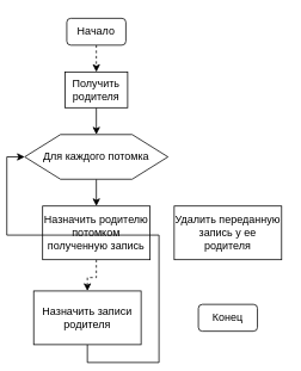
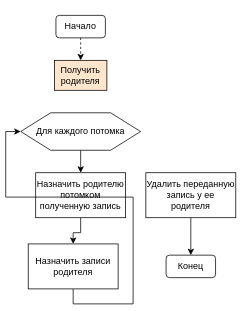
  <mxCell id="0" />
  <mxCell id="1" parent="0" />
  <mxCell id="2" style="edgeStyle=orthogonalEdgeStyle;rounded=0;orthogonalLoop=1;jettySize=auto;html=1;exitX=0.5;exitY=1;exitDx=0;exitDy=0;entryX=0.5;entryY=0;entryDx=0;entryDy=0;dashed=1;" edge="1" parent="1" source="3" target="6"><mxGeometry relative="1" as="geometry" /></mxCell>
  <mxCell id="3" value="Начало" style="rounded=1;whiteSpace=wrap;html=1;" vertex="1" parent="1"><mxGeometry x="67" y="20" width="66" height="30" as="geometry" /></mxCell>
  <mxCell id="4" value="Конец" style="rounded=1;whiteSpace=wrap;html=1;" vertex="1" parent="1"><mxGeometry x="214" y="340" width="66" height="30" as="geometry" /></mxCell>
- <mxCell id="5" style="edgeStyle=orthogonalEdgeStyle;rounded=0;orthogonalLoop=1;jettySize=auto;html=1;exitX=0.5;exitY=1;exitDx=0;exitDy=0;entryX=0.5;entryY=0;entryDx=0;entryDy=0;" edge="1" parent="1" source="6" target="8"><mxGeometry relative="1" as="geometry" /></mxCell>
- <mxCell id="6" value="Получить родителя" style="rounded=0;whiteSpace=wrap;html=1;" vertex="1" parent="1"><mxGeometry x="65" y="80" width="70" height="40" as="geometry" /></mxCell>
+ <mxCell id="6" value="Получить родителя" style="rounded=0;whiteSpace=wrap;html=1;fillColor=#ffe6cc;" vertex="1" parent="1"><mxGeometry x="65" y="80" width="70" height="40" as="geometry" /></mxCell>
  <mxCell id="7" style="edgeStyle=orthogonalEdgeStyle;rounded=0;orthogonalLoop=1;jettySize=auto;html=1;exitX=0.5;exitY=1;exitDx=0;exitDy=0;entryX=0.5;entryY=0;entryDx=0;entryDy=0;" edge="1" parent="1" source="8" target="10"><mxGeometry relative="1" as="geometry" /></mxCell>
  <mxCell id="8" value="Для каждого потомка" style="shape=hexagon;perimeter=hexagonPerimeter2;whiteSpace=wrap;html=1;" vertex="1" parent="1"><mxGeometry x="20" y="150" width="160" height="50" as="geometry" /></mxCell>
- <mxCell id="9" value="" style="edgeStyle=orthogonalEdgeStyle;rounded=0;orthogonalLoop=1;jettySize=auto;html=1;dashed=1;" edge="1" parent="1" source="10" target="12"><mxGeometry relative="1" as="geometry" /></mxCell>
+ <mxCell id="9" value="" style="edgeStyle=orthogonalEdgeStyle;rounded=0;orthogonalLoop=1;jettySize=auto;html=1;" edge="1" parent="1" source="10" target="12"><mxGeometry relative="1" as="geometry" /></mxCell>
  <mxCell id="10" value="Назначить родителю потомком полученную запись" style="rounded=0;whiteSpace=wrap;html=1;" vertex="1" parent="1"><mxGeometry x="40" y="230" width="120" height="60" as="geometry" /></mxCell>
  <mxCell id="11" style="edgeStyle=orthogonalEdgeStyle;rounded=0;orthogonalLoop=1;jettySize=auto;html=1;exitX=0.5;exitY=1;exitDx=0;exitDy=0;entryX=0;entryY=0.5;entryDx=0;entryDy=0;" edge="1" parent="1" source="12" target="8"><mxGeometry relative="1" as="geometry" /></mxCell>
  <mxCell id="12" value="Назначить записи родителя" style="rounded=0;whiteSpace=wrap;html=1;" vertex="1" parent="1"><mxGeometry x="30" y="325" width="120" height="60" as="geometry" /></mxCell>
+ <mxCell id="13" style="edgeStyle=orthogonalEdgeStyle;rounded=0;orthogonalLoop=1;jettySize=auto;html=1;exitX=0.5;exitY=1;exitDx=0;exitDy=0;entryX=0.5;entryY=0;entryDx=0;entryDy=0;" edge="1" parent="1" source="14" target="4"><mxGeometry relative="1" as="geometry" /></mxCell>
  <mxCell id="14" value="Удалить переданную запись у ее родителя" style="rounded=0;whiteSpace=wrap;html=1;" vertex="1" parent="1"><mxGeometry x="187" y="230" width="120" height="60" as="geometry" /></mxCell>
